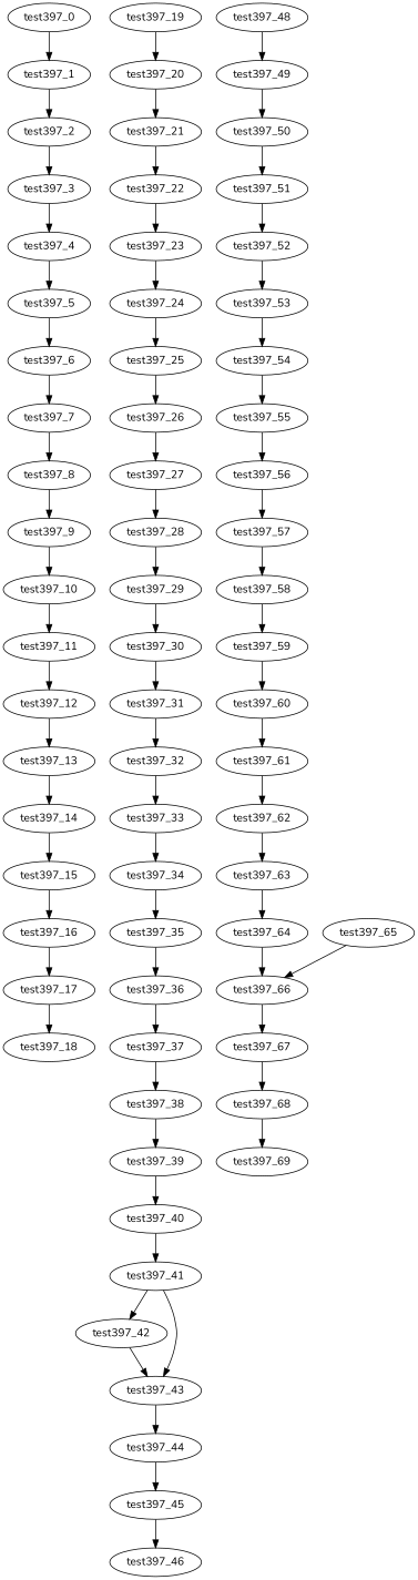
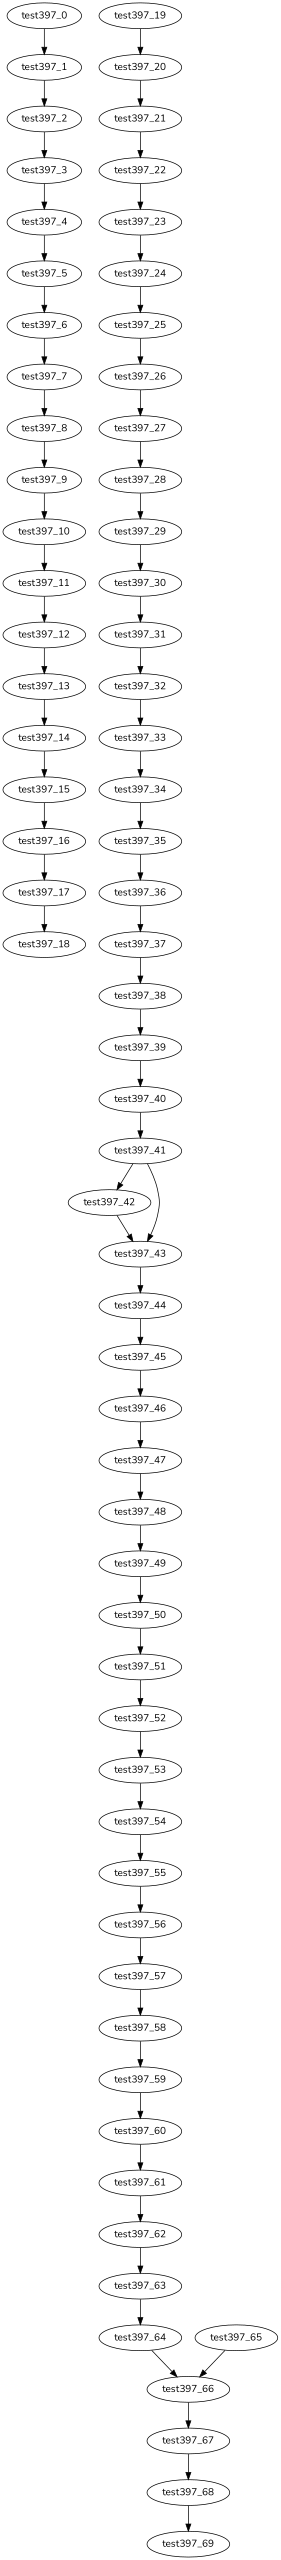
  digraph {
    fontname=Nunito
    node [fontname=Nunito]
    edge [fontname=Nunito]
    test397_0
    test397_1
    test397_2
    test397_3
    test397_4
    test397_5
    test397_6
    test397_7
    test397_8
    test397_9
    test397_10
    test397_11
    test397_12
    test397_13
    test397_14
    test397_15
    test397_16
    test397_17
    test397_18
    test397_19
    test397_20
    test397_21
    test397_22
    test397_23
    test397_24
    test397_25
    test397_26
    test397_27
    test397_28
    test397_29
    test397_30
    test397_31
    test397_32
    test397_33
    test397_34
    test397_35
    test397_36
    test397_37
    test397_38
    test397_39
    test397_40
    test397_41
    test397_42
    test397_43
    test397_44
    test397_45
    test397_46
+   test397_47
    test397_48
    test397_49
    test397_50
    test397_51
    test397_52
    test397_53
    test397_54
    test397_55
    test397_56
    test397_57
    test397_58
    test397_59
    test397_60
    test397_61
    test397_62
    test397_63
    test397_64
    test397_66
    test397_65
    test397_67
    test397_68
    test397_69
    test397_0 -> test397_1
    test397_1 -> test397_2
    test397_2 -> test397_3
    test397_3 -> test397_4
    test397_4 -> test397_5
    test397_5 -> test397_6
    test397_6 -> test397_7
    test397_7 -> test397_8
    test397_8 -> test397_9
    test397_9 -> test397_10
    test397_10 -> test397_11
    test397_11 -> test397_12
    test397_12 -> test397_13
    test397_13 -> test397_14
    test397_14 -> test397_15
    test397_15 -> test397_16
    test397_16 -> test397_17
    test397_17 -> test397_18
    test397_19 -> test397_20
    test397_20 -> test397_21
    test397_21 -> test397_22
    test397_22 -> test397_23
    test397_23 -> test397_24
    test397_24 -> test397_25
    test397_25 -> test397_26
    test397_26 -> test397_27
    test397_27 -> test397_28
    test397_28 -> test397_29
    test397_29 -> test397_30
    test397_30 -> test397_31
    test397_31 -> test397_32
    test397_32 -> test397_33
    test397_33 -> test397_34
    test397_34 -> test397_35
    test397_35 -> test397_36
    test397_36 -> test397_37
    test397_37 -> test397_38
    test397_38 -> test397_39
    test397_39 -> test397_40
    test397_40 -> test397_41
    test397_41 -> test397_42
    test397_41 -> test397_43
    test397_42 -> test397_43
    test397_43 -> test397_44
    test397_44 -> test397_45
    test397_45 -> test397_46
+   test397_46 -> test397_47
+   test397_47 -> test397_48
    test397_48 -> test397_49
    test397_49 -> test397_50
    test397_50 -> test397_51
    test397_51 -> test397_52
    test397_52 -> test397_53
    test397_53 -> test397_54
    test397_54 -> test397_55
    test397_55 -> test397_56
    test397_56 -> test397_57
    test397_57 -> test397_58
    test397_58 -> test397_59
    test397_59 -> test397_60
    test397_60 -> test397_61
    test397_61 -> test397_62
    test397_62 -> test397_63
    test397_63 -> test397_64
    test397_64 -> test397_66
    test397_66 -> test397_67
    test397_65 -> test397_66
    test397_67 -> test397_68
    test397_68 -> test397_69
  }
